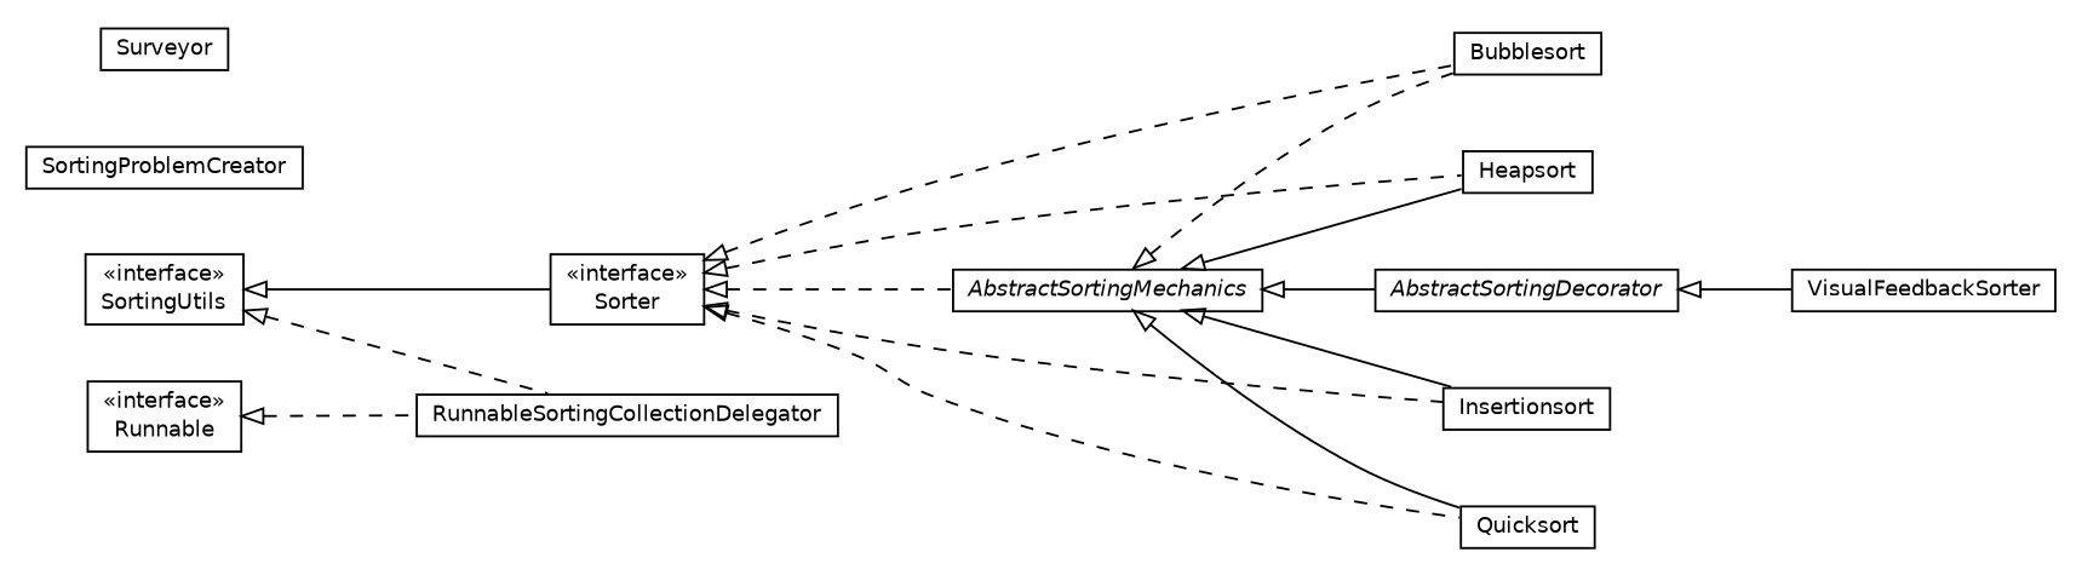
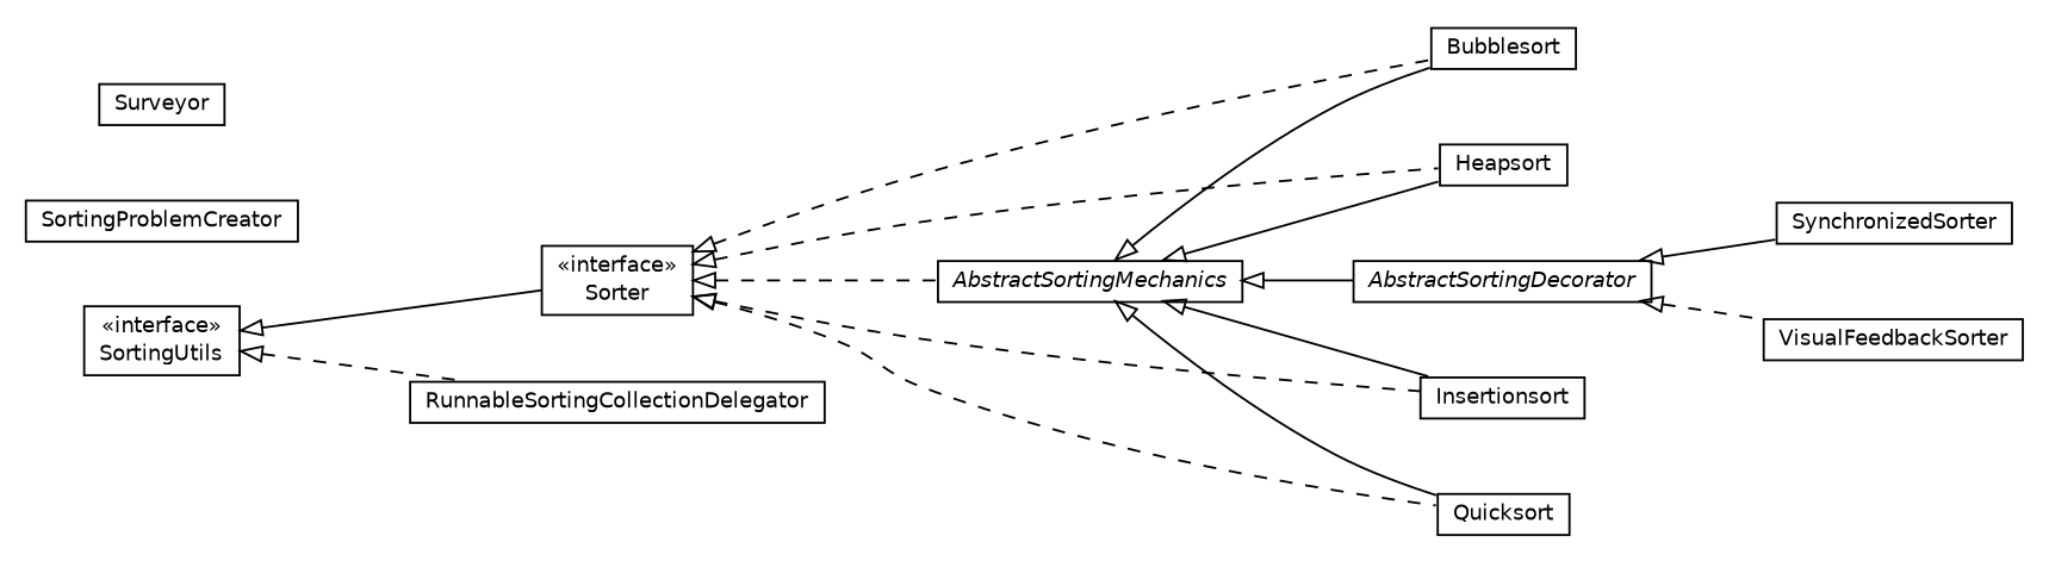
  digraph {
    nodesep=0.25
    rankdir=LR
    ranksep=0.5
    node [fontcolor=black fontname=Helvetica fontsize=10.0 shape=plaintext]
    edge [arrowtail=empty dir=back fontname=Helvetica fontsize=10 headport=p labelfontname=Helvetica labelfontsize=10 tailport=p]
    n1 [label=<<table title="chiwa.sorters.Bubblesort" border="0" cellborder="1" cellspacing="0" cellpadding="2" port="p"> 		<tr><td><table border="0" cellspacing="0" cellpadding="1"> <tr><td align="center" balign="center"> Bubblesort </td></tr> 		</table></td></tr> 		</table>>]
    n2 [label=<<table title="chiwa.sorters.Heapsort" border="0" cellborder="1" cellspacing="0" cellpadding="2" port="p"> 		<tr><td><table border="0" cellspacing="0" cellpadding="1"> <tr><td align="center" balign="center"> Heapsort </td></tr> 		</table></td></tr> 		</table>>]
    n3 [label=<<table title="chiwa.sorters.Insertionsort" border="0" cellborder="1" cellspacing="0" cellpadding="2" port="p"> 		<tr><td><table border="0" cellspacing="0" cellpadding="1"> <tr><td align="center" balign="center"> Insertionsort </td></tr> 		</table></td></tr> 		</table>>]
    n4 [label=<<table title="chiwa.sorters.Quicksort" border="0" cellborder="1" cellspacing="0" cellpadding="2" port="p"> 		<tr><td><table border="0" cellspacing="0" cellpadding="1"> <tr><td align="center" balign="center"> Quicksort </td></tr> 		</table></td></tr> 		</table>>]
    n5 [label=<<table title="fosbos.seminar.sorting.AbstractSortingDecorator" border="0" cellborder="1" cellspacing="0" cellpadding="2" port="p"> 		<tr><td><table border="0" cellspacing="0" cellpadding="1"> <tr><td align="center" balign="center"><font face="Helvetica-Oblique"> AbstractSortingDecorator </font></td></tr> 		</table></td></tr> 		</table>>]
+   n6 [label=<<table title="fosbos.seminar.sorting.decorators.SynchronizedSorter" border="0" cellborder="1" cellspacing="0" cellpadding="2" port="p"> 		<tr><td><table border="0" cellspacing="0" cellpadding="1"> <tr><td align="center" balign="center"> SynchronizedSorter </td></tr> 		</table></td></tr> 		</table>>]
    n7 [label=<<table title="fosbos.seminar.sorting.decorators.VisualFeedbackSorter" border="0" cellborder="1" cellspacing="0" cellpadding="2" port="p"> 		<tr><td><table border="0" cellspacing="0" cellpadding="1"> <tr><td align="center" balign="center"> VisualFeedbackSorter </td></tr> 		</table></td></tr> 		</table>>]
    n8 [label=<<table title="fosbos.seminar.sorting.AbstractSortingMechanics" border="0" cellborder="1" cellspacing="0" cellpadding="2" port="p"> 		<tr><td><table border="0" cellspacing="0" cellpadding="1"> <tr><td align="center" balign="center"><font face="Helvetica-Oblique"> AbstractSortingMechanics </font></td></tr> 		</table></td></tr> 		</table>>]
    n9 [label=<<table title="fosbos.seminar.sorting.Sorter" border="0" cellborder="1" cellspacing="0" cellpadding="2" port="p"> 		<tr><td><table border="0" cellspacing="0" cellpadding="1"> <tr><td align="center" balign="center"> &#171;interface&#187; </td></tr> <tr><td align="center" balign="center"> Sorter </td></tr> 		</table></td></tr> 		</table>>]
    n10 [label=<<table title="fosbos.seminar.sorting.utils.RunnableSortingCollectionDelegator" border="0" cellborder="1" cellspacing="0" cellpadding="2" port="p"> 		<tr><td><table border="0" cellspacing="0" cellpadding="1"> <tr><td align="center" balign="center"> RunnableSortingCollectionDelegator </td></tr> 		</table></td></tr> 		</table>>]
    n11 [label=<<table title="fosbos.seminar.sorting.utils.SortingProblemCreator" border="0" cellborder="1" cellspacing="0" cellpadding="2" port="p"> 		<tr><td><table border="0" cellspacing="0" cellpadding="1"> <tr><td align="center" balign="center"> SortingProblemCreator </td></tr> 		</table></td></tr> 		</table>>]
    n12 [label=<<table title="fosbos.seminar.sorting.utils.SortingUtils" border="0" cellborder="1" cellspacing="0" cellpadding="2" port="p"> 		<tr><td><table border="0" cellspacing="0" cellpadding="1"> <tr><td align="center" balign="center"> &#171;interface&#187; </td></tr> <tr><td align="center" balign="center"> SortingUtils </td></tr> 		</table></td></tr> 		</table>>]
    n13 [label=<<table title="fosbos.seminar.sorting.utils.Surveyor" border="0" cellborder="1" cellspacing="0" cellpadding="2" port="p"> 		<tr><td><table border="0" cellspacing="0" cellpadding="1"> <tr><td align="center" balign="center"> Surveyor </td></tr> 		</table></td></tr> 		</table>>]
-   n14 [label=<<table title="java.lang.Runnable" border="0" cellborder="1" cellspacing="0" cellpadding="2" port="p" href="http://java.sun.com/j2se/1.4.2/docs/api/java/lang/Runnable.html"> 		<tr><td><table border="0" cellspacing="0" cellpadding="1"> <tr><td align="center" balign="center"> &#171;interface&#187; </td></tr> <tr><td align="center" balign="center"> Runnable </td></tr> 		</table></td></tr> 		</table>>]
-   n5 -> n7
-   n8 -> n1 [style=dashed]
+   n5 -> n6
+   n5 -> n7 [style=dashed]
+   n8 -> n1
    n8 -> n2
    n8 -> n3
    n8 -> n4
    n8 -> n5
    n9 -> n1 [style=dashed]
    n9 -> n2 [style=dashed]
    n9 -> n3 [style=dashed]
    n9 -> n4 [style=dashed]
    n9 -> n8 [style=dashed]
    n12 -> n9 [style=solid]
    n12 -> n10 [style=dashed]
-   n14 -> n10 [style=dashed]
  }
